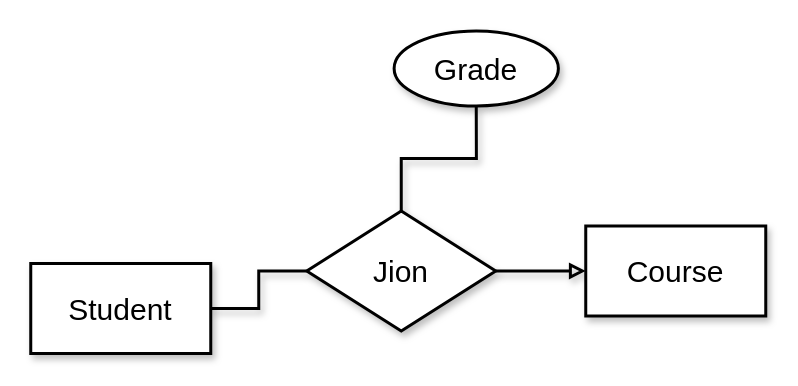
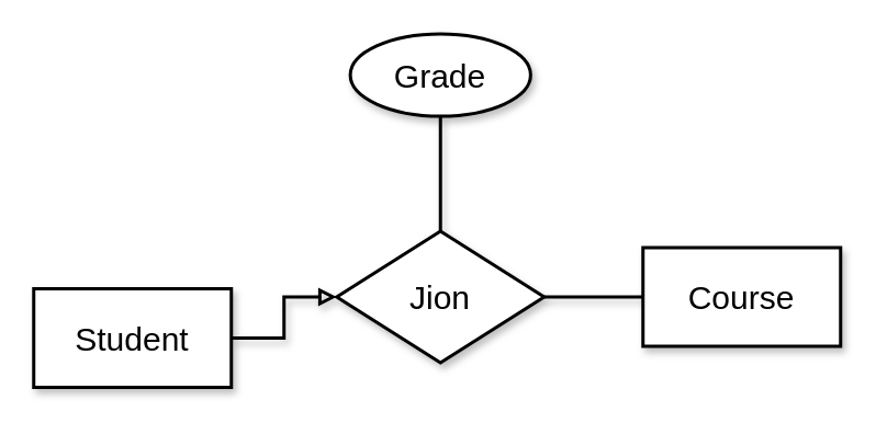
  <mxCell id="0" />
  <mxCell id="1" parent="0" />
- <mxCell id="2" value="" style="edgeStyle=orthogonalEdgeStyle;rounded=0;orthogonalLoop=1;jettySize=auto;html=1;endArrow=none;endFill=0;shadow=1;strokeWidth=2;fontSize=20;" edge="1" parent="1" source="3" target="6"><mxGeometry relative="1" as="geometry" /></mxCell>
+ <mxCell id="2" value="" style="edgeStyle=orthogonalEdgeStyle;rounded=0;orthogonalLoop=1;jettySize=auto;html=1;endArrow=block;endFill=0;shadow=1;strokeWidth=2;fontSize=20;" edge="1" parent="1" source="3" target="6"><mxGeometry relative="1" as="geometry" /></mxCell>
  <mxCell id="3" value="Student" style="rounded=0;whiteSpace=wrap;html=1;shadow=1;strokeWidth=2;fontSize=20;" vertex="1" parent="1"><mxGeometry x="20" y="175" width="120" height="60" as="geometry" /></mxCell>
- <mxCell id="4" value="" style="edgeStyle=orthogonalEdgeStyle;rounded=0;orthogonalLoop=1;jettySize=auto;html=1;endArrow=block;endFill=0;shadow=1;strokeWidth=2;fontSize=20;" edge="1" parent="1" source="6" target="7"><mxGeometry relative="1" as="geometry" /></mxCell>
+ <mxCell id="4" value="" style="edgeStyle=orthogonalEdgeStyle;rounded=0;orthogonalLoop=1;jettySize=auto;html=1;endArrow=none;endFill=0;shadow=1;strokeWidth=2;fontSize=20;" edge="1" parent="1" source="6" target="7"><mxGeometry relative="1" as="geometry" /></mxCell>
  <mxCell id="5" value="" style="edgeStyle=orthogonalEdgeStyle;rounded=0;orthogonalLoop=1;jettySize=auto;html=1;shadow=1;endArrow=none;endFill=0;strokeWidth=2;fontSize=20;" edge="1" parent="1" source="6" target="8"><mxGeometry relative="1" as="geometry" /></mxCell>
  <mxCell id="6" value="&lt;font style=&quot;font-size: 20px&quot;&gt;Jion&lt;/font&gt;" style="rhombus;whiteSpace=wrap;html=1;shadow=1;strokeWidth=2;fontSize=20;" vertex="1" parent="1"><mxGeometry x="204" y="140" width="126" height="80" as="geometry" /></mxCell>
  <mxCell id="7" value="Course" style="rounded=0;whiteSpace=wrap;html=1;shadow=1;strokeWidth=2;fontSize=20;" vertex="1" parent="1"><mxGeometry x="390" y="150" width="120" height="60" as="geometry" /></mxCell>
- <mxCell id="8" value="Grade" style="ellipse;whiteSpace=wrap;html=1;shadow=1;fontSize=20;strokeWidth=2;" vertex="1" parent="1"><mxGeometry x="262.25" y="20" width="109.5" height="50" as="geometry" /></mxCell>
+ <mxCell id="8" value="Grade" style="ellipse;whiteSpace=wrap;html=1;shadow=1;fontSize=20;strokeWidth=2;" vertex="1" parent="1"><mxGeometry x="212.25" y="20" width="109.5" height="50" as="geometry" /></mxCell>
